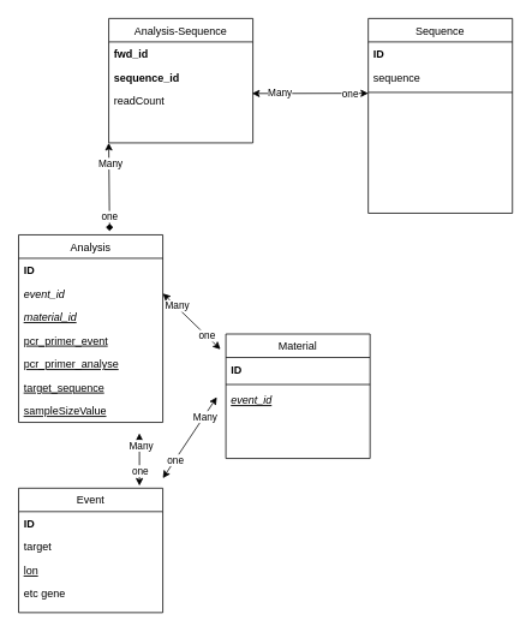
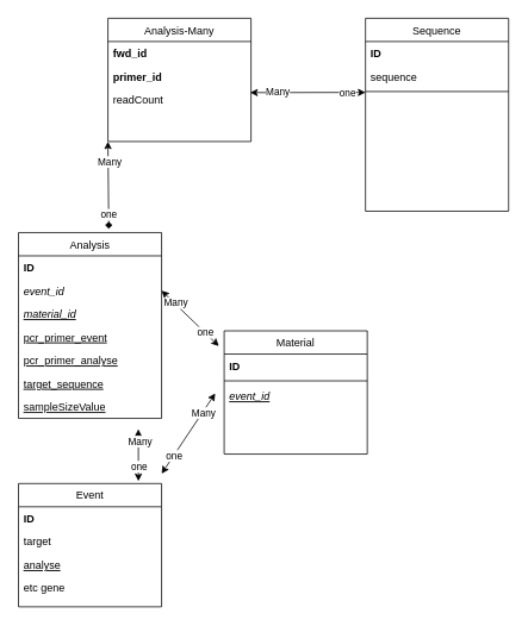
  <mxCell id="0" />
  <mxCell id="1" parent="0" />
- <mxCell id="2" value="Analysis-Sequence" style="swimlane;fontStyle=0;align=center;verticalAlign=top;childLayout=stackLayout;horizontal=1;startSize=26;horizontalStack=0;resizeParent=1;resizeLast=0;collapsible=1;marginBottom=0;rounded=0;shadow=0;strokeWidth=1;" vertex="1" parent="1"><mxGeometry x="120" y="20" width="160" height="138" as="geometry"><mxRectangle x="230" y="140" width="160" height="26" as="alternateBounds" /></mxGeometry></mxCell>
+ <mxCell id="2" value="Analysis-Many" style="swimlane;fontStyle=0;align=center;verticalAlign=top;childLayout=stackLayout;horizontal=1;startSize=26;horizontalStack=0;resizeParent=1;resizeLast=0;collapsible=1;marginBottom=0;rounded=0;shadow=0;strokeWidth=1;" vertex="1" parent="1"><mxGeometry x="120" y="20" width="160" height="138" as="geometry"><mxRectangle x="230" y="140" width="160" height="26" as="alternateBounds" /></mxGeometry></mxCell>
  <mxCell id="3" value="fwd_id" style="text;align=left;verticalAlign=top;spacingLeft=4;spacingRight=4;overflow=hidden;rotatable=0;points=[[0,0.5],[1,0.5]];portConstraint=eastwest;fontStyle=1" vertex="1" parent="2"><mxGeometry y="26" width="160" height="26" as="geometry" /></mxCell>
- <mxCell id="4" value="sequence_id" style="text;align=left;verticalAlign=top;spacingLeft=4;spacingRight=4;overflow=hidden;rotatable=0;points=[[0,0.5],[1,0.5]];portConstraint=eastwest;rounded=0;shadow=0;html=0;fontStyle=1" vertex="1" parent="2"><mxGeometry y="52" width="160" height="26" as="geometry" /></mxCell>
+ <mxCell id="4" value="primer_id" style="text;align=left;verticalAlign=top;spacingLeft=4;spacingRight=4;overflow=hidden;rotatable=0;points=[[0,0.5],[1,0.5]];portConstraint=eastwest;rounded=0;shadow=0;html=0;fontStyle=1" vertex="1" parent="2"><mxGeometry y="52" width="160" height="26" as="geometry" /></mxCell>
  <mxCell id="5" value="readCount" style="text;align=left;verticalAlign=top;spacingLeft=4;spacingRight=4;overflow=hidden;rotatable=0;points=[[0,0.5],[1,0.5]];portConstraint=eastwest;rounded=0;shadow=0;html=0;" vertex="1" parent="2"><mxGeometry y="78" width="160" height="26" as="geometry" /></mxCell>
  <mxCell id="6" value="Analysis" style="swimlane;fontStyle=0;align=center;verticalAlign=top;childLayout=stackLayout;horizontal=1;startSize=26;horizontalStack=0;resizeParent=1;resizeLast=0;collapsible=1;marginBottom=0;rounded=0;shadow=0;strokeWidth=1;" vertex="1" parent="1"><mxGeometry x="20" y="260" width="160" height="208" as="geometry"><mxRectangle x="130" y="380" width="160" height="26" as="alternateBounds" /></mxGeometry></mxCell>
  <mxCell id="7" value="ID" style="text;align=left;verticalAlign=top;spacingLeft=4;spacingRight=4;overflow=hidden;rotatable=0;points=[[0,0.5],[1,0.5]];portConstraint=eastwest;fontStyle=1" vertex="1" parent="6"><mxGeometry y="26" width="160" height="26" as="geometry" /></mxCell>
  <mxCell id="8" value="event_id" style="text;align=left;verticalAlign=top;spacingLeft=4;spacingRight=4;overflow=hidden;rotatable=0;points=[[0,0.5],[1,0.5]];portConstraint=eastwest;rounded=0;shadow=0;html=0;fontStyle=2" vertex="1" parent="6"><mxGeometry y="52" width="160" height="26" as="geometry" /></mxCell>
  <mxCell id="9" value="material_id" style="text;align=left;verticalAlign=top;spacingLeft=4;spacingRight=4;overflow=hidden;rotatable=0;points=[[0,0.5],[1,0.5]];portConstraint=eastwest;fontStyle=6" vertex="1" parent="6"><mxGeometry y="78" width="160" height="26" as="geometry" /></mxCell>
  <mxCell id="10" value="pcr_primer_event" style="text;align=left;verticalAlign=top;spacingLeft=4;spacingRight=4;overflow=hidden;rotatable=0;points=[[0,0.5],[1,0.5]];portConstraint=eastwest;fontStyle=4" vertex="1" parent="6"><mxGeometry y="104" width="160" height="26" as="geometry" /></mxCell>
  <mxCell id="11" value="pcr_primer_analyse" style="text;align=left;verticalAlign=top;spacingLeft=4;spacingRight=4;overflow=hidden;rotatable=0;points=[[0,0.5],[1,0.5]];portConstraint=eastwest;fontStyle=4" vertex="1" parent="6"><mxGeometry y="130" width="160" height="26" as="geometry" /></mxCell>
  <mxCell id="12" value="target_sequence" style="text;align=left;verticalAlign=top;spacingLeft=4;spacingRight=4;overflow=hidden;rotatable=0;points=[[0,0.5],[1,0.5]];portConstraint=eastwest;fontStyle=4" vertex="1" parent="6"><mxGeometry y="156" width="160" height="26" as="geometry" /></mxCell>
  <mxCell id="13" value="sampleSizeValue" style="text;align=left;verticalAlign=top;spacingLeft=4;spacingRight=4;overflow=hidden;rotatable=0;points=[[0,0.5],[1,0.5]];portConstraint=eastwest;fontStyle=4" vertex="1" parent="6"><mxGeometry y="182" width="160" height="26" as="geometry" /></mxCell>
  <mxCell id="14" value="Sequence" style="swimlane;fontStyle=0;align=center;verticalAlign=top;childLayout=stackLayout;horizontal=1;startSize=26;horizontalStack=0;resizeParent=1;resizeLast=0;collapsible=1;marginBottom=0;rounded=0;shadow=0;strokeWidth=1;" vertex="1" parent="1"><mxGeometry x="408" y="20" width="160" height="216" as="geometry"><mxRectangle x="550" y="140" width="160" height="26" as="alternateBounds" /></mxGeometry></mxCell>
  <mxCell id="15" value="ID" style="text;align=left;verticalAlign=top;spacingLeft=4;spacingRight=4;overflow=hidden;rotatable=0;points=[[0,0.5],[1,0.5]];portConstraint=eastwest;fontStyle=1" vertex="1" parent="14"><mxGeometry y="26" width="160" height="26" as="geometry" /></mxCell>
  <mxCell id="16" value="sequence" style="text;align=left;verticalAlign=top;spacingLeft=4;spacingRight=4;overflow=hidden;rotatable=0;points=[[0,0.5],[1,0.5]];portConstraint=eastwest;rounded=0;shadow=0;html=0;" vertex="1" parent="14"><mxGeometry y="52" width="160" height="26" as="geometry" /></mxCell>
  <mxCell id="17" value="" style="line;html=1;strokeWidth=1;align=left;verticalAlign=middle;spacingTop=-1;spacingLeft=3;spacingRight=3;rotatable=0;labelPosition=right;points=[];portConstraint=eastwest;" vertex="1" parent="14"><mxGeometry y="78" width="160" height="8" as="geometry" /></mxCell>
  <mxCell id="18" value="Event" style="swimlane;fontStyle=0;align=center;verticalAlign=top;childLayout=stackLayout;horizontal=1;startSize=26;horizontalStack=0;resizeParent=1;resizeLast=0;collapsible=1;marginBottom=0;rounded=0;shadow=0;strokeWidth=1;" vertex="1" parent="1"><mxGeometry x="20" y="541" width="160" height="138" as="geometry"><mxRectangle x="130" y="380" width="160" height="26" as="alternateBounds" /></mxGeometry></mxCell>
  <mxCell id="19" value="ID" style="text;align=left;verticalAlign=top;spacingLeft=4;spacingRight=4;overflow=hidden;rotatable=0;points=[[0,0.5],[1,0.5]];portConstraint=eastwest;fontStyle=1" vertex="1" parent="18"><mxGeometry y="26" width="160" height="26" as="geometry" /></mxCell>
  <mxCell id="20" value="target" style="text;align=left;verticalAlign=top;spacingLeft=4;spacingRight=4;overflow=hidden;rotatable=0;points=[[0,0.5],[1,0.5]];portConstraint=eastwest;rounded=0;shadow=0;html=0;" vertex="1" parent="18"><mxGeometry y="52" width="160" height="26" as="geometry" /></mxCell>
- <mxCell id="21" value="lon" style="text;align=left;verticalAlign=top;spacingLeft=4;spacingRight=4;overflow=hidden;rotatable=0;points=[[0,0.5],[1,0.5]];portConstraint=eastwest;fontStyle=4" vertex="1" parent="18"><mxGeometry y="78" width="160" height="26" as="geometry" /></mxCell>
+ <mxCell id="21" value="analyse" style="text;align=left;verticalAlign=top;spacingLeft=4;spacingRight=4;overflow=hidden;rotatable=0;points=[[0,0.5],[1,0.5]];portConstraint=eastwest;fontStyle=4" vertex="1" parent="18"><mxGeometry y="78" width="160" height="26" as="geometry" /></mxCell>
  <mxCell id="22" value="etc gene" style="text;align=left;verticalAlign=top;spacingLeft=4;spacingRight=4;overflow=hidden;rotatable=0;points=[[0,0.5],[1,0.5]];portConstraint=eastwest;" vertex="1" parent="18"><mxGeometry y="104" width="160" height="26" as="geometry" /></mxCell>
  <mxCell id="23" value="Material" style="swimlane;fontStyle=0;align=center;verticalAlign=top;childLayout=stackLayout;horizontal=1;startSize=26;horizontalStack=0;resizeParent=1;resizeLast=0;collapsible=1;marginBottom=0;rounded=0;shadow=0;strokeWidth=1;" vertex="1" parent="1"><mxGeometry x="250" y="370" width="160" height="138" as="geometry"><mxRectangle x="130" y="380" width="160" height="26" as="alternateBounds" /></mxGeometry></mxCell>
  <mxCell id="24" value="ID" style="text;align=left;verticalAlign=top;spacingLeft=4;spacingRight=4;overflow=hidden;rotatable=0;points=[[0,0.5],[1,0.5]];portConstraint=eastwest;rounded=0;shadow=0;html=0;fontStyle=1" vertex="1" parent="23"><mxGeometry y="26" width="160" height="26" as="geometry" /></mxCell>
  <mxCell id="25" value="" style="line;html=1;strokeWidth=1;align=left;verticalAlign=middle;spacingTop=-1;spacingLeft=3;spacingRight=3;rotatable=0;labelPosition=right;points=[];portConstraint=eastwest;" vertex="1" parent="23"><mxGeometry y="52" width="160" height="8" as="geometry" /></mxCell>
  <mxCell id="26" value="event_id" style="text;align=left;verticalAlign=top;spacingLeft=4;spacingRight=4;overflow=hidden;rotatable=0;points=[[0,0.5],[1,0.5]];portConstraint=eastwest;fontStyle=6" vertex="1" parent="23"><mxGeometry y="60" width="160" height="26" as="geometry" /></mxCell>
  <mxCell id="27" value="" style="endArrow=classic;startArrow=classic;html=1;rounded=0;exitX=0.994;exitY=0.2;exitDx=0;exitDy=0;exitPerimeter=0;" edge="1" parent="1" source="5"><mxGeometry width="50" height="50" relative="1" as="geometry"><mxPoint x="358" y="153" as="sourcePoint" /><mxPoint x="408" y="103" as="targetPoint" /></mxGeometry></mxCell>
  <mxCell id="28" value="Many" style="edgeLabel;html=1;align=center;verticalAlign=middle;resizable=0;points=[];" vertex="1" connectable="0" parent="27"><mxGeometry x="-0.535" y="1" relative="1" as="geometry"><mxPoint as="offset" /></mxGeometry></mxCell>
  <mxCell id="29" value="one" style="edgeLabel;html=1;align=center;verticalAlign=middle;resizable=0;points=[];" vertex="1" connectable="0" parent="27"><mxGeometry x="0.674" relative="1" as="geometry"><mxPoint as="offset" /></mxGeometry></mxCell>
  <mxCell id="30" value="" style="endArrow=diamond;startArrow=classic;html=1;rounded=0;exitX=0;exitY=1;exitDx=0;exitDy=0;entryX=0.631;entryY=-0.02;entryDx=0;entryDy=0;entryPerimeter=0;" edge="1" parent="1" source="2" target="6"><mxGeometry width="50" height="50" relative="1" as="geometry"><mxPoint x="120" y="180" as="sourcePoint" /><mxPoint x="249" y="180" as="targetPoint" /></mxGeometry></mxCell>
  <mxCell id="31" value="Many" style="edgeLabel;html=1;align=center;verticalAlign=middle;resizable=0;points=[];" vertex="1" connectable="0" parent="30"><mxGeometry x="-0.535" y="1" relative="1" as="geometry"><mxPoint as="offset" /></mxGeometry></mxCell>
  <mxCell id="32" value="one" style="edgeLabel;html=1;align=center;verticalAlign=middle;resizable=0;points=[];" vertex="1" connectable="0" parent="30"><mxGeometry x="0.674" relative="1" as="geometry"><mxPoint as="offset" /></mxGeometry></mxCell>
  <mxCell id="33" value="" style="endArrow=classic;startArrow=classic;html=1;rounded=0;entryX=0.838;entryY=-0.02;entryDx=0;entryDy=0;entryPerimeter=0;" edge="1" parent="1" target="18"><mxGeometry width="50" height="50" relative="1" as="geometry"><mxPoint x="154" y="480" as="sourcePoint" /><mxPoint x="221" y="572" as="targetPoint" /></mxGeometry></mxCell>
  <mxCell id="34" value="Many" style="edgeLabel;html=1;align=center;verticalAlign=middle;resizable=0;points=[];" vertex="1" connectable="0" parent="33"><mxGeometry x="-0.535" y="1" relative="1" as="geometry"><mxPoint as="offset" /></mxGeometry></mxCell>
  <mxCell id="35" value="one" style="edgeLabel;html=1;align=center;verticalAlign=middle;resizable=0;points=[];" vertex="1" connectable="0" parent="33"><mxGeometry x="0.674" relative="1" as="geometry"><mxPoint y="-7" as="offset" /></mxGeometry></mxCell>
  <mxCell id="36" value="" style="endArrow=classic;startArrow=classic;html=1;rounded=0;entryX=0.838;entryY=-0.02;entryDx=0;entryDy=0;entryPerimeter=0;exitX=1;exitY=0.5;exitDx=0;exitDy=0;" edge="1" parent="1" source="8"><mxGeometry width="50" height="50" relative="1" as="geometry"><mxPoint x="240" y="280" as="sourcePoint" /><mxPoint x="244" y="387" as="targetPoint" /></mxGeometry></mxCell>
  <mxCell id="37" value="Many" style="edgeLabel;html=1;align=center;verticalAlign=middle;resizable=0;points=[];" vertex="1" connectable="0" parent="36"><mxGeometry x="-0.535" y="1" relative="1" as="geometry"><mxPoint as="offset" /></mxGeometry></mxCell>
  <mxCell id="38" value="one" style="edgeLabel;html=1;align=center;verticalAlign=middle;resizable=0;points=[];" vertex="1" connectable="0" parent="36"><mxGeometry x="0.674" relative="1" as="geometry"><mxPoint x="-5" y="-6" as="offset" /></mxGeometry></mxCell>
  <mxCell id="39" value="" style="endArrow=classic;startArrow=classic;html=1;rounded=0;" edge="1" parent="1"><mxGeometry width="50" height="50" relative="1" as="geometry"><mxPoint x="240" y="440" as="sourcePoint" /><mxPoint x="180" y="530" as="targetPoint" /></mxGeometry></mxCell>
  <mxCell id="40" value="Many" style="edgeLabel;html=1;align=center;verticalAlign=middle;resizable=0;points=[];" vertex="1" connectable="0" parent="39"><mxGeometry x="-0.535" y="1" relative="1" as="geometry"><mxPoint as="offset" /></mxGeometry></mxCell>
  <mxCell id="41" value="one" style="edgeLabel;html=1;align=center;verticalAlign=middle;resizable=0;points=[];" vertex="1" connectable="0" parent="39"><mxGeometry x="0.674" relative="1" as="geometry"><mxPoint x="4" y="-6" as="offset" /></mxGeometry></mxCell>
